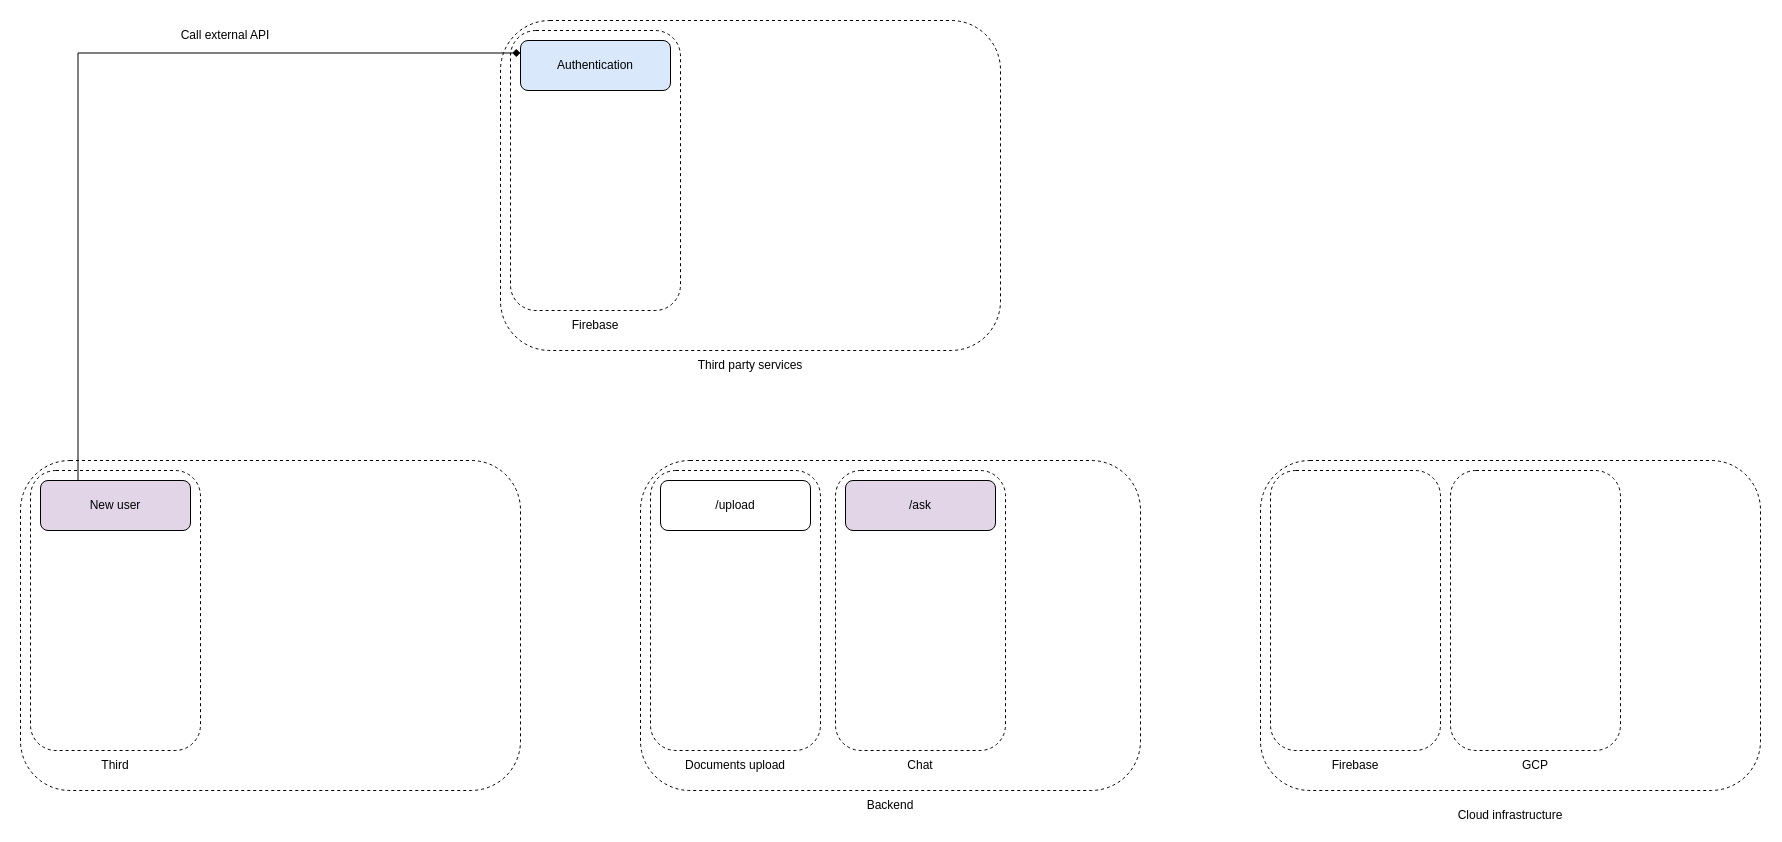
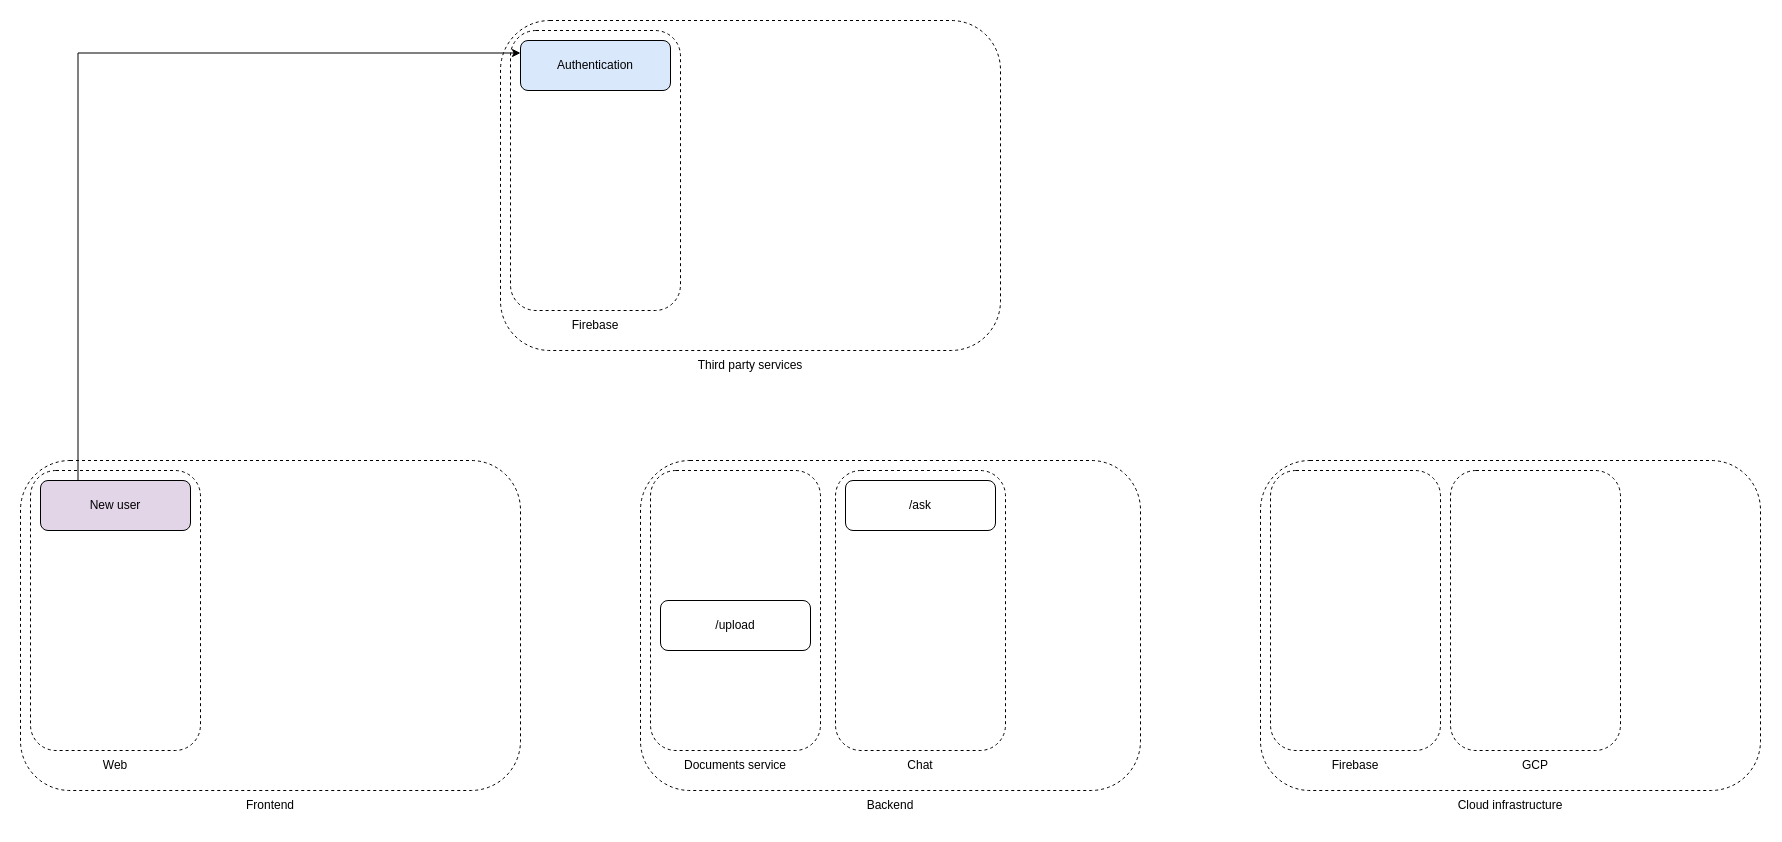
  <mxCell id="0" style=";html=1;" />
  <mxCell id="1" style=";html=1;" parent="0" />
  <mxCell id="2" value="" style="rounded=1;whiteSpace=wrap;html=1;fillColor=none;dashed=1;" vertex="1" parent="1"><mxGeometry x="20" y="460" width="500" height="330" as="geometry" /></mxCell>
+ <mxCell id="3" value="Frontend" style="text;html=1;strokeColor=none;fillColor=none;align=center;verticalAlign=middle;whiteSpace=wrap;rounded=0;" vertex="1" parent="1"><mxGeometry x="240" y="790" width="60" height="30" as="geometry" /></mxCell>
  <mxCell id="4" value="" style="rounded=1;whiteSpace=wrap;html=1;fillColor=none;dashed=1;" vertex="1" parent="1"><mxGeometry x="500" y="20" width="500" height="330" as="geometry" /></mxCell>
  <mxCell id="5" value="Third party services" style="text;html=1;strokeColor=none;fillColor=none;align=center;verticalAlign=middle;whiteSpace=wrap;rounded=0;" vertex="1" parent="1"><mxGeometry x="665" y="350" width="170" height="30" as="geometry" /></mxCell>
  <mxCell id="6" value="" style="rounded=1;whiteSpace=wrap;html=1;fillColor=none;dashed=1;" vertex="1" parent="1"><mxGeometry x="510" y="30" width="170" height="280" as="geometry" /></mxCell>
  <mxCell id="7" value="Firebase" style="text;html=1;strokeColor=none;fillColor=none;align=center;verticalAlign=middle;whiteSpace=wrap;rounded=0;" vertex="1" parent="1"><mxGeometry x="510" y="310" width="170" height="30" as="geometry" /></mxCell>
  <mxCell id="8" value="Authentication" style="rounded=1;whiteSpace=wrap;html=1;fillColor=#dae8fc;" vertex="1" parent="1"><mxGeometry x="520" y="40" width="150" height="50" as="geometry" /></mxCell>
  <mxCell id="9" value="" style="rounded=1;whiteSpace=wrap;html=1;fillColor=none;dashed=1;" vertex="1" parent="1"><mxGeometry x="640" y="460" width="500" height="330" as="geometry" /></mxCell>
  <mxCell id="10" value="Backend" style="text;html=1;strokeColor=none;fillColor=none;align=center;verticalAlign=middle;whiteSpace=wrap;rounded=0;" vertex="1" parent="1"><mxGeometry x="860" y="790" width="60" height="30" as="geometry" /></mxCell>
  <mxCell id="11" value="" style="rounded=1;whiteSpace=wrap;html=1;fillColor=none;dashed=1;" vertex="1" parent="1"><mxGeometry x="1260" y="460" width="500" height="330" as="geometry" /></mxCell>
- <mxCell id="12" value="Cloud infrastructure" style="text;html=1;strokeColor=none;fillColor=none;align=center;verticalAlign=middle;whiteSpace=wrap;rounded=0;" vertex="1" parent="1"><mxGeometry x="1440" y="800" width="140" height="30" as="geometry" /></mxCell>
+ <mxCell id="12" value="Cloud infrastructure" style="text;html=1;strokeColor=none;fillColor=none;align=center;verticalAlign=middle;whiteSpace=wrap;rounded=0;" vertex="1" parent="1"><mxGeometry x="1440" y="790" width="140" height="30" as="geometry" /></mxCell>
  <mxCell id="13" value="" style="rounded=1;whiteSpace=wrap;html=1;fillColor=none;dashed=1;" vertex="1" parent="1"><mxGeometry x="1270" y="470" width="170" height="280" as="geometry" /></mxCell>
  <mxCell id="14" value="Firebase" style="text;html=1;strokeColor=none;fillColor=none;align=center;verticalAlign=middle;whiteSpace=wrap;rounded=0;" vertex="1" parent="1"><mxGeometry x="1270" y="750" width="170" height="30" as="geometry" /></mxCell>
  <mxCell id="15" value="" style="rounded=1;whiteSpace=wrap;html=1;fillColor=none;dashed=1;" vertex="1" parent="1"><mxGeometry x="1450" y="470" width="170" height="280" as="geometry" /></mxCell>
  <mxCell id="16" value="GCP" style="text;html=1;strokeColor=none;fillColor=none;align=center;verticalAlign=middle;whiteSpace=wrap;rounded=0;" vertex="1" parent="1"><mxGeometry x="1450" y="750" width="170" height="30" as="geometry" /></mxCell>
  <mxCell id="17" value="" style="rounded=1;whiteSpace=wrap;html=1;fillColor=none;dashed=1;" vertex="1" parent="1"><mxGeometry x="30" y="470" width="170" height="280" as="geometry" /></mxCell>
- <mxCell id="18" value="Third" style="text;html=1;strokeColor=none;fillColor=none;align=center;verticalAlign=middle;whiteSpace=wrap;rounded=0;" vertex="1" parent="1"><mxGeometry x="30" y="750" width="170" height="30" as="geometry" /></mxCell>
- <mxCell id="19" style="edgeStyle=orthogonalEdgeStyle;rounded=0;orthogonalLoop=1;jettySize=auto;html=1;exitX=0.25;exitY=0;exitDx=0;exitDy=0;entryX=0;entryY=0.25;entryDx=0;entryDy=0;endArrow=diamond;" edge="1" parent="1" source="20" target="8"><mxGeometry relative="1" as="geometry" /></mxCell>
+ <mxCell id="18" value="Web" style="text;html=1;strokeColor=none;fillColor=none;align=center;verticalAlign=middle;whiteSpace=wrap;rounded=0;" vertex="1" parent="1"><mxGeometry x="30" y="750" width="170" height="30" as="geometry" /></mxCell>
+ <mxCell id="19" style="edgeStyle=orthogonalEdgeStyle;rounded=0;orthogonalLoop=1;jettySize=auto;html=1;exitX=0.25;exitY=0;exitDx=0;exitDy=0;entryX=0;entryY=0.25;entryDx=0;entryDy=0;" edge="1" parent="1" source="20" target="8"><mxGeometry relative="1" as="geometry" /></mxCell>
  <mxCell id="20" value="New user" style="rounded=1;whiteSpace=wrap;html=1;fillColor=#e1d5e7;" vertex="1" parent="1"><mxGeometry x="40" y="480" width="150" height="50" as="geometry" /></mxCell>
- <mxCell id="21" value="Call external API" style="text;html=1;strokeColor=none;fillColor=none;align=center;verticalAlign=middle;whiteSpace=wrap;rounded=0;" vertex="1" parent="1"><mxGeometry x="80" y="20" width="290" height="30" as="geometry" /></mxCell>
  <mxCell id="22" value="" style="rounded=1;whiteSpace=wrap;html=1;fillColor=none;dashed=1;" vertex="1" parent="1"><mxGeometry x="650" y="470" width="170" height="280" as="geometry" /></mxCell>
- <mxCell id="23" value="Documents upload" style="text;html=1;strokeColor=none;fillColor=none;align=center;verticalAlign=middle;whiteSpace=wrap;rounded=0;" vertex="1" parent="1"><mxGeometry x="650" y="750" width="170" height="30" as="geometry" /></mxCell>
- <mxCell id="24" value="/upload" style="rounded=1;whiteSpace=wrap;html=1;" vertex="1" parent="1"><mxGeometry x="660" y="480" width="150" height="50" as="geometry" /></mxCell>
+ <mxCell id="23" value="Documents service" style="text;html=1;strokeColor=none;fillColor=none;align=center;verticalAlign=middle;whiteSpace=wrap;rounded=0;" vertex="1" parent="1"><mxGeometry x="650" y="750" width="170" height="30" as="geometry" /></mxCell>
+ <mxCell id="24" value="/upload" style="rounded=1;whiteSpace=wrap;html=1;" vertex="1" parent="1"><mxGeometry x="660" y="600" width="150" height="50" as="geometry" /></mxCell>
  <mxCell id="25" value="" style="rounded=1;whiteSpace=wrap;html=1;fillColor=none;dashed=1;" vertex="1" parent="1"><mxGeometry x="835" y="470" width="170" height="280" as="geometry" /></mxCell>
  <mxCell id="26" value="Chat" style="text;html=1;strokeColor=none;fillColor=none;align=center;verticalAlign=middle;whiteSpace=wrap;rounded=0;" vertex="1" parent="1"><mxGeometry x="835" y="750" width="170" height="30" as="geometry" /></mxCell>
- <mxCell id="27" value="/ask" style="rounded=1;whiteSpace=wrap;html=1;fillColor=#e1d5e7;" vertex="1" parent="1"><mxGeometry x="845" y="480" width="150" height="50" as="geometry" /></mxCell>
+ <mxCell id="27" value="/ask" style="rounded=1;whiteSpace=wrap;html=1;" vertex="1" parent="1"><mxGeometry x="845" y="480" width="150" height="50" as="geometry" /></mxCell>
